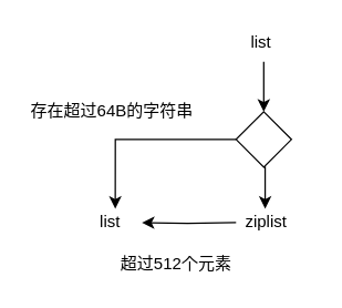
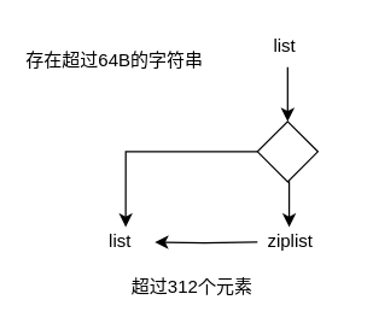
  <mxCell id="0" />
  <mxCell id="1" parent="0" />
  <mxCell id="2" style="edgeStyle=orthogonalEdgeStyle;rounded=0;orthogonalLoop=1;jettySize=auto;html=1;exitX=0;exitY=0.5;exitDx=0;exitDy=0;entryX=0.425;entryY=0;entryDx=0;entryDy=0;entryPerimeter=0;" parent="1" source="4" target="5" edge="1"><mxGeometry relative="1" as="geometry" /></mxCell>
  <mxCell id="3" style="edgeStyle=orthogonalEdgeStyle;rounded=0;orthogonalLoop=1;jettySize=auto;html=1;exitX=0.5;exitY=1;exitDx=0;exitDy=0;entryX=0.32;entryY=0;entryDx=0;entryDy=0;entryPerimeter=0;" parent="1" source="4" target="6" edge="1"><mxGeometry relative="1" as="geometry"><mxPoint x="190" y="140" as="targetPoint" /></mxGeometry></mxCell>
  <mxCell id="4" value="" style="rhombus;whiteSpace=wrap;html=1;" parent="1" vertex="1"><mxGeometry x="170" y="80" width="40" height="40" as="geometry" /></mxCell>
  <mxCell id="5" value="list" style="text;html=1;resizable=0;points=[];autosize=1;align=left;verticalAlign=top;spacingTop=-4;" parent="1" vertex="1"><mxGeometry x="70" y="150" width="30" height="20" as="geometry" /></mxCell>
  <mxCell id="6" value="ziplist" style="text;html=1;resizable=0;points=[];autosize=1;align=left;verticalAlign=top;spacingTop=-4;" parent="1" vertex="1"><mxGeometry x="175" y="150" width="50" height="20" as="geometry" /></mxCell>
- <mxCell id="7" value="存在超过64B的字符串" style="text;html=1;resizable=0;points=[];autosize=1;align=left;verticalAlign=top;spacingTop=-4;" parent="1" vertex="1"><mxGeometry x="20" y="70" width="130" height="20" as="geometry" /></mxCell>
+ <mxCell id="7" value="存在超过64B的字符串" style="text;html=1;resizable=0;points=[];autosize=1;align=left;verticalAlign=top;spacingTop=-4;" parent="1" vertex="1"><mxGeometry x="15" y="30" width="130" height="20" as="geometry" /></mxCell>
  <mxCell id="8" value="" style="endArrow=classic;html=1;exitX=0.45;exitY=1.2;exitDx=0;exitDy=0;exitPerimeter=0;entryX=0.5;entryY=0;entryDx=0;entryDy=0;" parent="1" target="4" edge="1"><mxGeometry width="50" height="50" relative="1" as="geometry"><mxPoint x="190" y="44" as="sourcePoint" /><mxPoint x="380" y="10" as="targetPoint" /></mxGeometry></mxCell>
  <mxCell id="9" value="list" style="text;html=1;resizable=0;points=[];autosize=1;align=left;verticalAlign=top;spacingTop=-4;" parent="1" vertex="1"><mxGeometry x="179" y="20" width="30" height="20" as="geometry" /></mxCell>
  <mxCell id="10" style="edgeStyle=orthogonalEdgeStyle;rounded=0;orthogonalLoop=1;jettySize=auto;html=1;exitX=0;exitY=0.5;exitDx=0;exitDy=0;entryX=1.067;entryY=0.5;entryDx=0;entryDy=0;entryPerimeter=0;" parent="1" target="5" edge="1"><mxGeometry relative="1" as="geometry"><mxPoint x="170" y="160" as="sourcePoint" /></mxGeometry></mxCell>
- <mxCell id="11" value="超过512个元素" style="text;html=1;resizable=0;points=[];autosize=1;align=left;verticalAlign=top;spacingTop=-4;" parent="1" vertex="1"><mxGeometry x="85" y="180" width="100" height="20" as="geometry" /></mxCell>
+ <mxCell id="11" value="超过312个元素" style="text;html=1;resizable=0;points=[];autosize=1;align=left;verticalAlign=top;spacingTop=-4;" parent="1" vertex="1"><mxGeometry x="85" y="180" width="100" height="20" as="geometry" /></mxCell>
